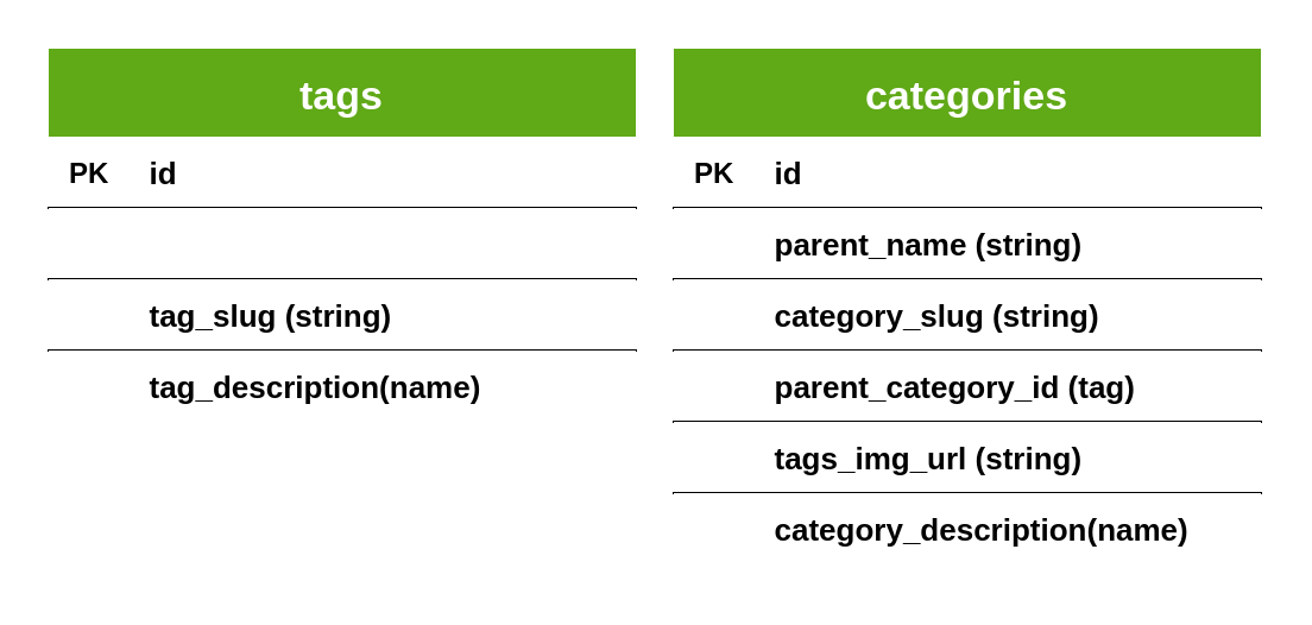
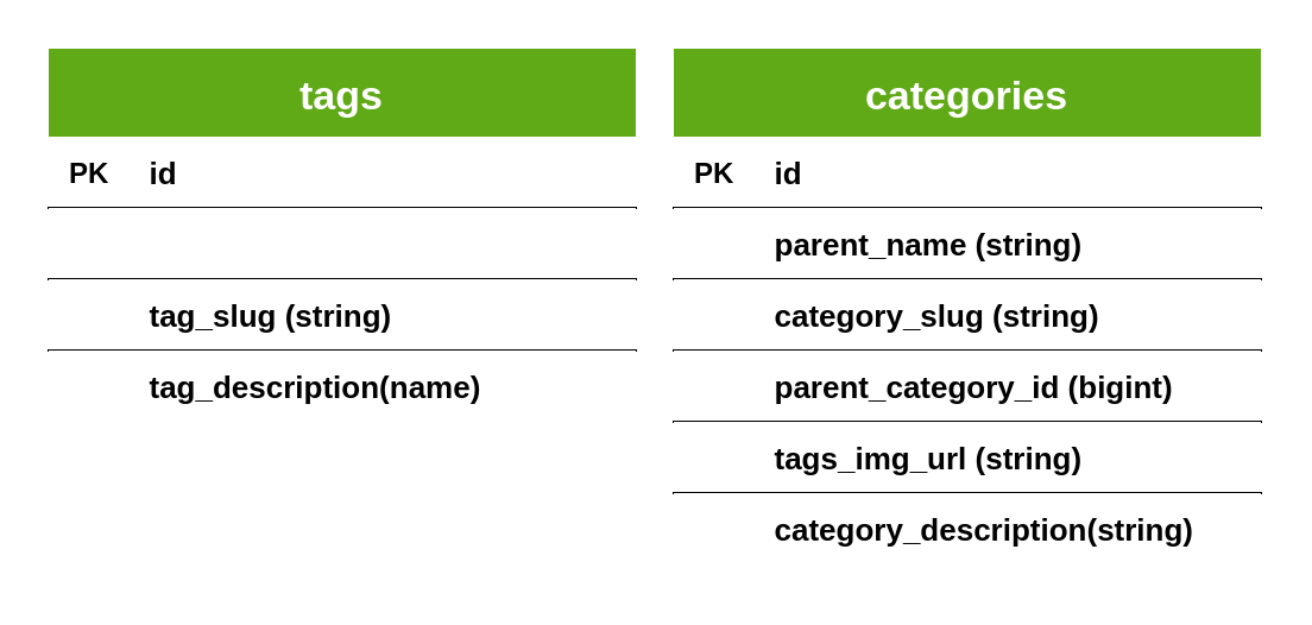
  <mxCell id="0" />
  <mxCell id="1" parent="0" />
  <mxCell id="2" value="categories" style="shape=table;startSize=37;container=1;collapsible=1;childLayout=tableLayout;fixedRows=1;rowLines=0;fontStyle=1;align=center;resizeLast=1;fillColor=#60a917;fontColor=#ffffff;strokeColor=none;rounded=0;swimlaneFillColor=none;fontSize=17;" parent="1" vertex="1"><mxGeometry x="283" y="20" width="247" height="221" as="geometry"><mxRectangle x="415" y="293" width="119" height="37" as="alternateBounds" /></mxGeometry></mxCell>
  <mxCell id="3" value="" style="shape=partialRectangle;collapsible=0;dropTarget=0;pointerEvents=0;top=0;left=0;bottom=1;right=0;points=[[0,0.5],[1,0.5]];portConstraint=eastwest;" parent="2" vertex="1"><mxGeometry y="37" width="247" height="30" as="geometry" /></mxCell>
  <mxCell id="4" value="PK" style="shape=partialRectangle;connectable=0;fillColor=none;top=0;left=0;bottom=0;right=0;fontStyle=1;overflow=hidden;" parent="3" vertex="1"><mxGeometry width="34.75" height="30" as="geometry"><mxRectangle width="34.75" height="30" as="alternateBounds" /></mxGeometry></mxCell>
  <mxCell id="5" value="id" style="shape=partialRectangle;connectable=0;fillColor=none;top=0;left=0;bottom=0;right=0;align=left;spacingLeft=6;fontStyle=1;overflow=hidden;fontSize=13;" parent="3" vertex="1"><mxGeometry x="34.75" width="212.25" height="30" as="geometry"><mxRectangle width="212.25" height="30" as="alternateBounds" /></mxGeometry></mxCell>
  <mxCell id="6" value="" style="shape=partialRectangle;collapsible=0;dropTarget=0;pointerEvents=0;top=0;left=0;bottom=1;right=0;points=[[0,0.5],[1,0.5]];portConstraint=eastwest;" parent="2" vertex="1"><mxGeometry y="67" width="247" height="30" as="geometry" /></mxCell>
  <mxCell id="7" value="" style="shape=partialRectangle;connectable=0;fillColor=none;top=0;left=0;bottom=0;right=0;fontStyle=1;overflow=hidden;" parent="6" vertex="1"><mxGeometry width="34.75" height="30" as="geometry"><mxRectangle width="34.75" height="30" as="alternateBounds" /></mxGeometry></mxCell>
  <mxCell id="8" value="parent_name (string)" style="shape=partialRectangle;connectable=0;fillColor=none;top=0;left=0;bottom=0;right=0;align=left;spacingLeft=6;fontStyle=1;overflow=hidden;fontSize=13;strokeColor=none;" parent="6" vertex="1"><mxGeometry x="34.75" width="212.25" height="30" as="geometry"><mxRectangle width="212.25" height="30" as="alternateBounds" /></mxGeometry></mxCell>
  <mxCell id="9" value="" style="shape=partialRectangle;collapsible=0;dropTarget=0;pointerEvents=0;top=0;left=0;bottom=1;right=0;points=[[0,0.5],[1,0.5]];portConstraint=eastwest;" parent="2" vertex="1"><mxGeometry y="97" width="247" height="30" as="geometry" /></mxCell>
  <mxCell id="10" value="" style="shape=partialRectangle;connectable=0;fillColor=none;top=0;left=0;bottom=0;right=0;fontStyle=1;overflow=hidden;" parent="9" vertex="1"><mxGeometry width="34.75" height="30" as="geometry"><mxRectangle width="34.75" height="30" as="alternateBounds" /></mxGeometry></mxCell>
  <mxCell id="11" value="category_slug (string)" style="shape=partialRectangle;connectable=0;fillColor=none;top=0;left=0;bottom=0;right=0;align=left;spacingLeft=6;fontStyle=1;overflow=hidden;fontSize=13;strokeColor=none;" parent="9" vertex="1"><mxGeometry x="34.75" width="212.25" height="30" as="geometry"><mxRectangle width="212.25" height="30" as="alternateBounds" /></mxGeometry></mxCell>
  <mxCell id="12" value="" style="shape=partialRectangle;collapsible=0;dropTarget=0;pointerEvents=0;top=0;left=0;bottom=1;right=0;points=[[0,0.5],[1,0.5]];portConstraint=eastwest;" parent="2" vertex="1"><mxGeometry y="127" width="247" height="30" as="geometry" /></mxCell>
  <mxCell id="13" value="" style="shape=partialRectangle;connectable=0;fillColor=none;top=0;left=0;bottom=0;right=0;fontStyle=1;overflow=hidden;" parent="12" vertex="1"><mxGeometry width="34.75" height="30" as="geometry"><mxRectangle width="34.75" height="30" as="alternateBounds" /></mxGeometry></mxCell>
- <mxCell id="14" value="parent_category_id (tag)" style="shape=partialRectangle;connectable=0;fillColor=none;top=0;left=0;bottom=0;right=0;align=left;spacingLeft=6;fontStyle=1;overflow=hidden;fontSize=13;strokeColor=none;" parent="12" vertex="1"><mxGeometry x="34.75" width="212.25" height="30" as="geometry"><mxRectangle width="212.25" height="30" as="alternateBounds" /></mxGeometry></mxCell>
+ <mxCell id="14" value="parent_category_id (bigint)" style="shape=partialRectangle;connectable=0;fillColor=none;top=0;left=0;bottom=0;right=0;align=left;spacingLeft=6;fontStyle=1;overflow=hidden;fontSize=13;strokeColor=none;" parent="12" vertex="1"><mxGeometry x="34.75" width="212.25" height="30" as="geometry"><mxRectangle width="212.25" height="30" as="alternateBounds" /></mxGeometry></mxCell>
  <mxCell id="15" value="" style="shape=partialRectangle;collapsible=0;dropTarget=0;pointerEvents=0;top=0;left=0;bottom=1;right=0;points=[[0,0.5],[1,0.5]];portConstraint=eastwest;" parent="2" vertex="1"><mxGeometry y="157" width="247" height="30" as="geometry" /></mxCell>
  <mxCell id="16" value="" style="shape=partialRectangle;connectable=0;fillColor=none;top=0;left=0;bottom=0;right=0;fontStyle=1;overflow=hidden;" parent="15" vertex="1"><mxGeometry width="34.75" height="30" as="geometry"><mxRectangle width="34.75" height="30" as="alternateBounds" /></mxGeometry></mxCell>
  <mxCell id="17" value="tags_img_url (string)" style="shape=partialRectangle;connectable=0;fillColor=none;top=0;left=0;bottom=0;right=0;align=left;spacingLeft=6;fontStyle=1;overflow=hidden;fontSize=13;strokeColor=none;" parent="15" vertex="1"><mxGeometry x="34.75" width="212.25" height="30" as="geometry"><mxRectangle width="212.25" height="30" as="alternateBounds" /></mxGeometry></mxCell>
  <mxCell id="18" value="" style="shape=partialRectangle;collapsible=0;dropTarget=0;pointerEvents=0;top=0;left=0;bottom=1;right=0;points=[[0,0.5],[1,0.5]];portConstraint=eastwest;strokeColor=none;" parent="2" vertex="1"><mxGeometry y="187" width="247" height="30" as="geometry" /></mxCell>
  <mxCell id="19" value="" style="shape=partialRectangle;connectable=0;fillColor=none;top=0;left=0;bottom=0;right=0;fontStyle=1;overflow=hidden;" parent="18" vertex="1"><mxGeometry width="34.75" height="30" as="geometry"><mxRectangle width="34.75" height="30" as="alternateBounds" /></mxGeometry></mxCell>
- <mxCell id="20" value="category_description(name)" style="shape=partialRectangle;connectable=0;fillColor=none;top=0;left=0;bottom=0;right=0;align=left;spacingLeft=6;fontStyle=1;overflow=hidden;fontSize=13;strokeColor=none;" parent="18" vertex="1"><mxGeometry x="34.75" width="212.25" height="30" as="geometry"><mxRectangle width="212.25" height="30" as="alternateBounds" /></mxGeometry></mxCell>
+ <mxCell id="20" value="category_description(string)" style="shape=partialRectangle;connectable=0;fillColor=none;top=0;left=0;bottom=0;right=0;align=left;spacingLeft=6;fontStyle=1;overflow=hidden;fontSize=13;strokeColor=none;" parent="18" vertex="1"><mxGeometry x="34.75" width="212.25" height="30" as="geometry"><mxRectangle width="212.25" height="30" as="alternateBounds" /></mxGeometry></mxCell>
  <mxCell id="21" value="tags" style="shape=table;startSize=37;container=1;collapsible=1;childLayout=tableLayout;fixedRows=1;rowLines=0;fontStyle=1;align=center;resizeLast=1;fillColor=#60a917;fontColor=#ffffff;strokeColor=none;rounded=0;swimlaneFillColor=none;fontSize=17;" vertex="1" parent="1"><mxGeometry x="20" y="20" width="247" height="161" as="geometry"><mxRectangle x="415" y="293" width="119" height="37" as="alternateBounds" /></mxGeometry></mxCell>
  <mxCell id="22" value="" style="shape=partialRectangle;collapsible=0;dropTarget=0;pointerEvents=0;top=0;left=0;bottom=1;right=0;points=[[0,0.5],[1,0.5]];portConstraint=eastwest;" vertex="1" parent="21"><mxGeometry y="37" width="247" height="30" as="geometry" /></mxCell>
  <mxCell id="23" value="PK" style="shape=partialRectangle;connectable=0;fillColor=none;top=0;left=0;bottom=0;right=0;fontStyle=1;overflow=hidden;" vertex="1" parent="22"><mxGeometry width="34.75" height="30" as="geometry"><mxRectangle width="34.75" height="30" as="alternateBounds" /></mxGeometry></mxCell>
  <mxCell id="24" value="id" style="shape=partialRectangle;connectable=0;fillColor=none;top=0;left=0;bottom=0;right=0;align=left;spacingLeft=6;fontStyle=1;overflow=hidden;fontSize=13;" vertex="1" parent="22"><mxGeometry x="34.75" width="212.25" height="30" as="geometry"><mxRectangle width="212.25" height="30" as="alternateBounds" /></mxGeometry></mxCell>
  <mxCell id="25" value="" style="shape=partialRectangle;collapsible=0;dropTarget=0;pointerEvents=0;top=0;left=0;bottom=1;right=0;points=[[0,0.5],[1,0.5]];portConstraint=eastwest;" vertex="1" parent="21"><mxGeometry y="67" width="247" height="30" as="geometry" /></mxCell>
  <mxCell id="26" value="" style="shape=partialRectangle;connectable=0;fillColor=none;top=0;left=0;bottom=0;right=0;fontStyle=1;overflow=hidden;" vertex="1" parent="25"><mxGeometry width="34.75" height="30" as="geometry"><mxRectangle width="34.75" height="30" as="alternateBounds" /></mxGeometry></mxCell>
  <mxCell id="27" value="" style="shape=partialRectangle;collapsible=0;dropTarget=0;pointerEvents=0;top=0;left=0;bottom=1;right=0;points=[[0,0.5],[1,0.5]];portConstraint=eastwest;" vertex="1" parent="21"><mxGeometry y="97" width="247" height="30" as="geometry" /></mxCell>
  <mxCell id="28" value="" style="shape=partialRectangle;connectable=0;fillColor=none;top=0;left=0;bottom=0;right=0;fontStyle=1;overflow=hidden;" vertex="1" parent="27"><mxGeometry width="34.75" height="30" as="geometry"><mxRectangle width="34.75" height="30" as="alternateBounds" /></mxGeometry></mxCell>
  <mxCell id="29" value="tag_slug (string)" style="shape=partialRectangle;connectable=0;fillColor=none;top=0;left=0;bottom=0;right=0;align=left;spacingLeft=6;fontStyle=1;overflow=hidden;fontSize=13;strokeColor=none;" vertex="1" parent="27"><mxGeometry x="34.75" width="212.25" height="30" as="geometry"><mxRectangle width="212.25" height="30" as="alternateBounds" /></mxGeometry></mxCell>
  <mxCell id="30" value="" style="shape=partialRectangle;collapsible=0;dropTarget=0;pointerEvents=0;top=0;left=0;bottom=1;right=0;points=[[0,0.5],[1,0.5]];portConstraint=eastwest;strokeColor=none;" vertex="1" parent="21"><mxGeometry y="127" width="247" height="30" as="geometry" /></mxCell>
  <mxCell id="31" value="" style="shape=partialRectangle;connectable=0;fillColor=none;top=0;left=0;bottom=0;right=0;fontStyle=1;overflow=hidden;" vertex="1" parent="30"><mxGeometry width="34.75" height="30" as="geometry"><mxRectangle width="34.75" height="30" as="alternateBounds" /></mxGeometry></mxCell>
  <mxCell id="32" value="tag_description(name)" style="shape=partialRectangle;connectable=0;fillColor=none;top=0;left=0;bottom=0;right=0;align=left;spacingLeft=6;fontStyle=1;overflow=hidden;fontSize=13;strokeColor=none;" vertex="1" parent="30"><mxGeometry x="34.75" width="212.25" height="30" as="geometry"><mxRectangle width="212.25" height="30" as="alternateBounds" /></mxGeometry></mxCell>
